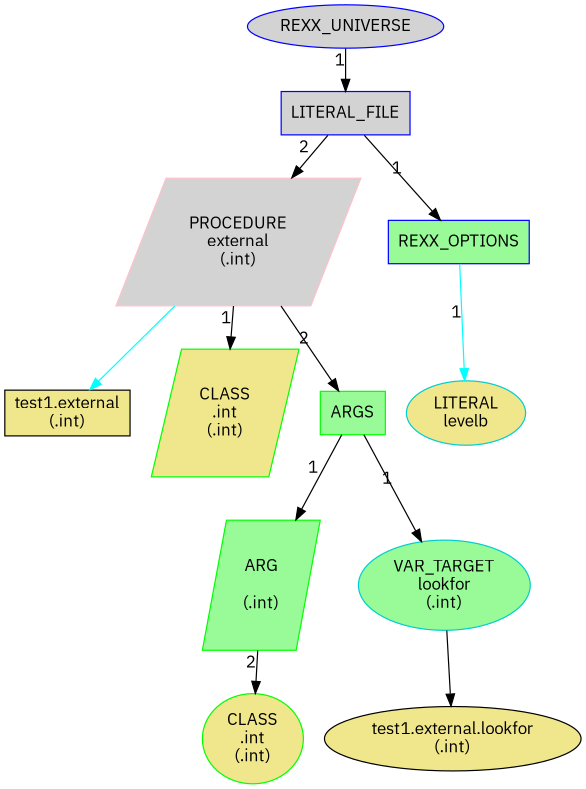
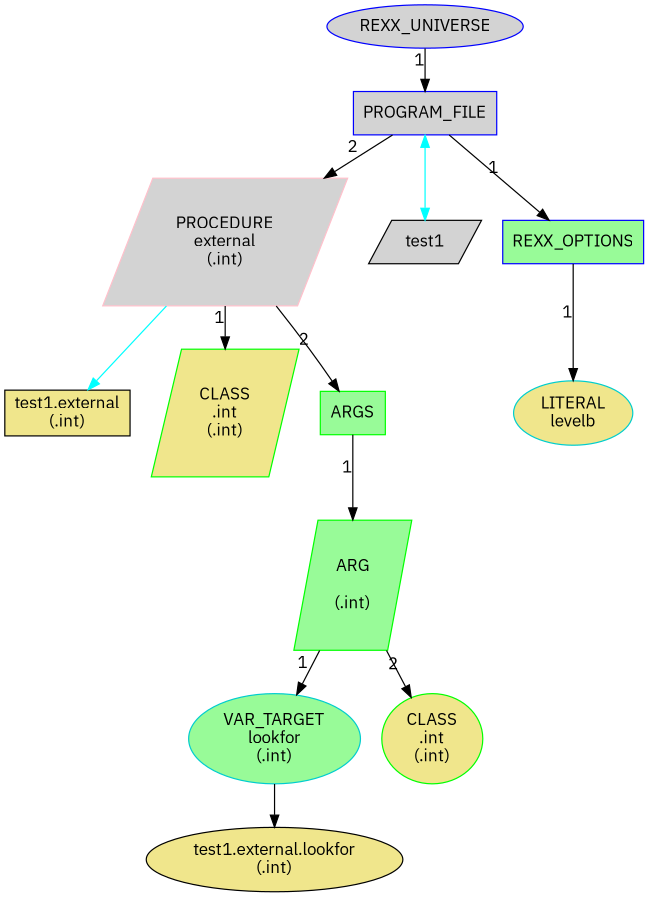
  digraph {
    fontname="IBM Plex Sans"
    node [color=green fillcolor=khaki fontname="IBM Plex Sans" ordering=out shape=ellipse style=filled]
    edge [fontname="IBM Plex Sans" xlabel=1]
-   n1 [color=blue fillcolor=lightgrey label=LITERAL_FILE shape=box]
+   n1 [color=blue fillcolor=lightgrey label=PROGRAM_FILE shape=box]
    n2 [color=pink fillcolor=lightgrey label="PROCEDURE\nexternal\n(.int)" shape=parallelogram]
    n3 [label="test1.external\n(.int)\n" shape=box color="" ordering=""]
    n4 [label="CLASS\n.int\n(.int)" shape=parallelogram]
    n5 [fillcolor=palegreen label="ARGS\n" shape=box]
    n6 [fillcolor=palegreen label="ARG\n\n(.int)" shape=parallelogram]
    n7 [color=cyan3 fillcolor=palegreen label="VAR_TARGET\nlookfor\n(.int)"]
    n8 [label="CLASS\n.int\n(.int)"]
    n9 [label="test1.external.lookfor\n(.int)\n" color="" ordering=""]
    n10 [color=blue fillcolor=lightgrey label=REXX_UNIVERSE]
+   n11 [fillcolor=lightgrey label=test1 shape=parallelogram color="" ordering=""]
    n12 [color=blue fillcolor=palegreen label=REXX_OPTIONS shape=box]
    n13 [color=cyan3 label="LITERAL\nlevelb"]
    subgraph sub_1 {
      subgraph sub_2 {
        n10
+       n11
        n12
        n13
        subgraph sub_3 {
          n1
          n2
          n3
          n4
          n5
          n6
          n7
          n8
          n9
        }
      }
    }
    n1 -> n2 [xlabel=2]
+   n1 -> n11 [color=cyan dir=both xlabel=""]
    n1 -> n12
    n2 -> n3 [color=cyan dir=forward xlabel=""]
    n2 -> n4
    n2 -> n5 [xlabel=2]
    n5 -> n6
-   n5 -> n7
+   n6 -> n7
    n6 -> n8 [xlabel=2]
    n7 -> n9 [color=black dir=forward xlabel=""]
    n10 -> n1
-   n12 -> n13 [color=cyan]
+   n12 -> n13
  }
